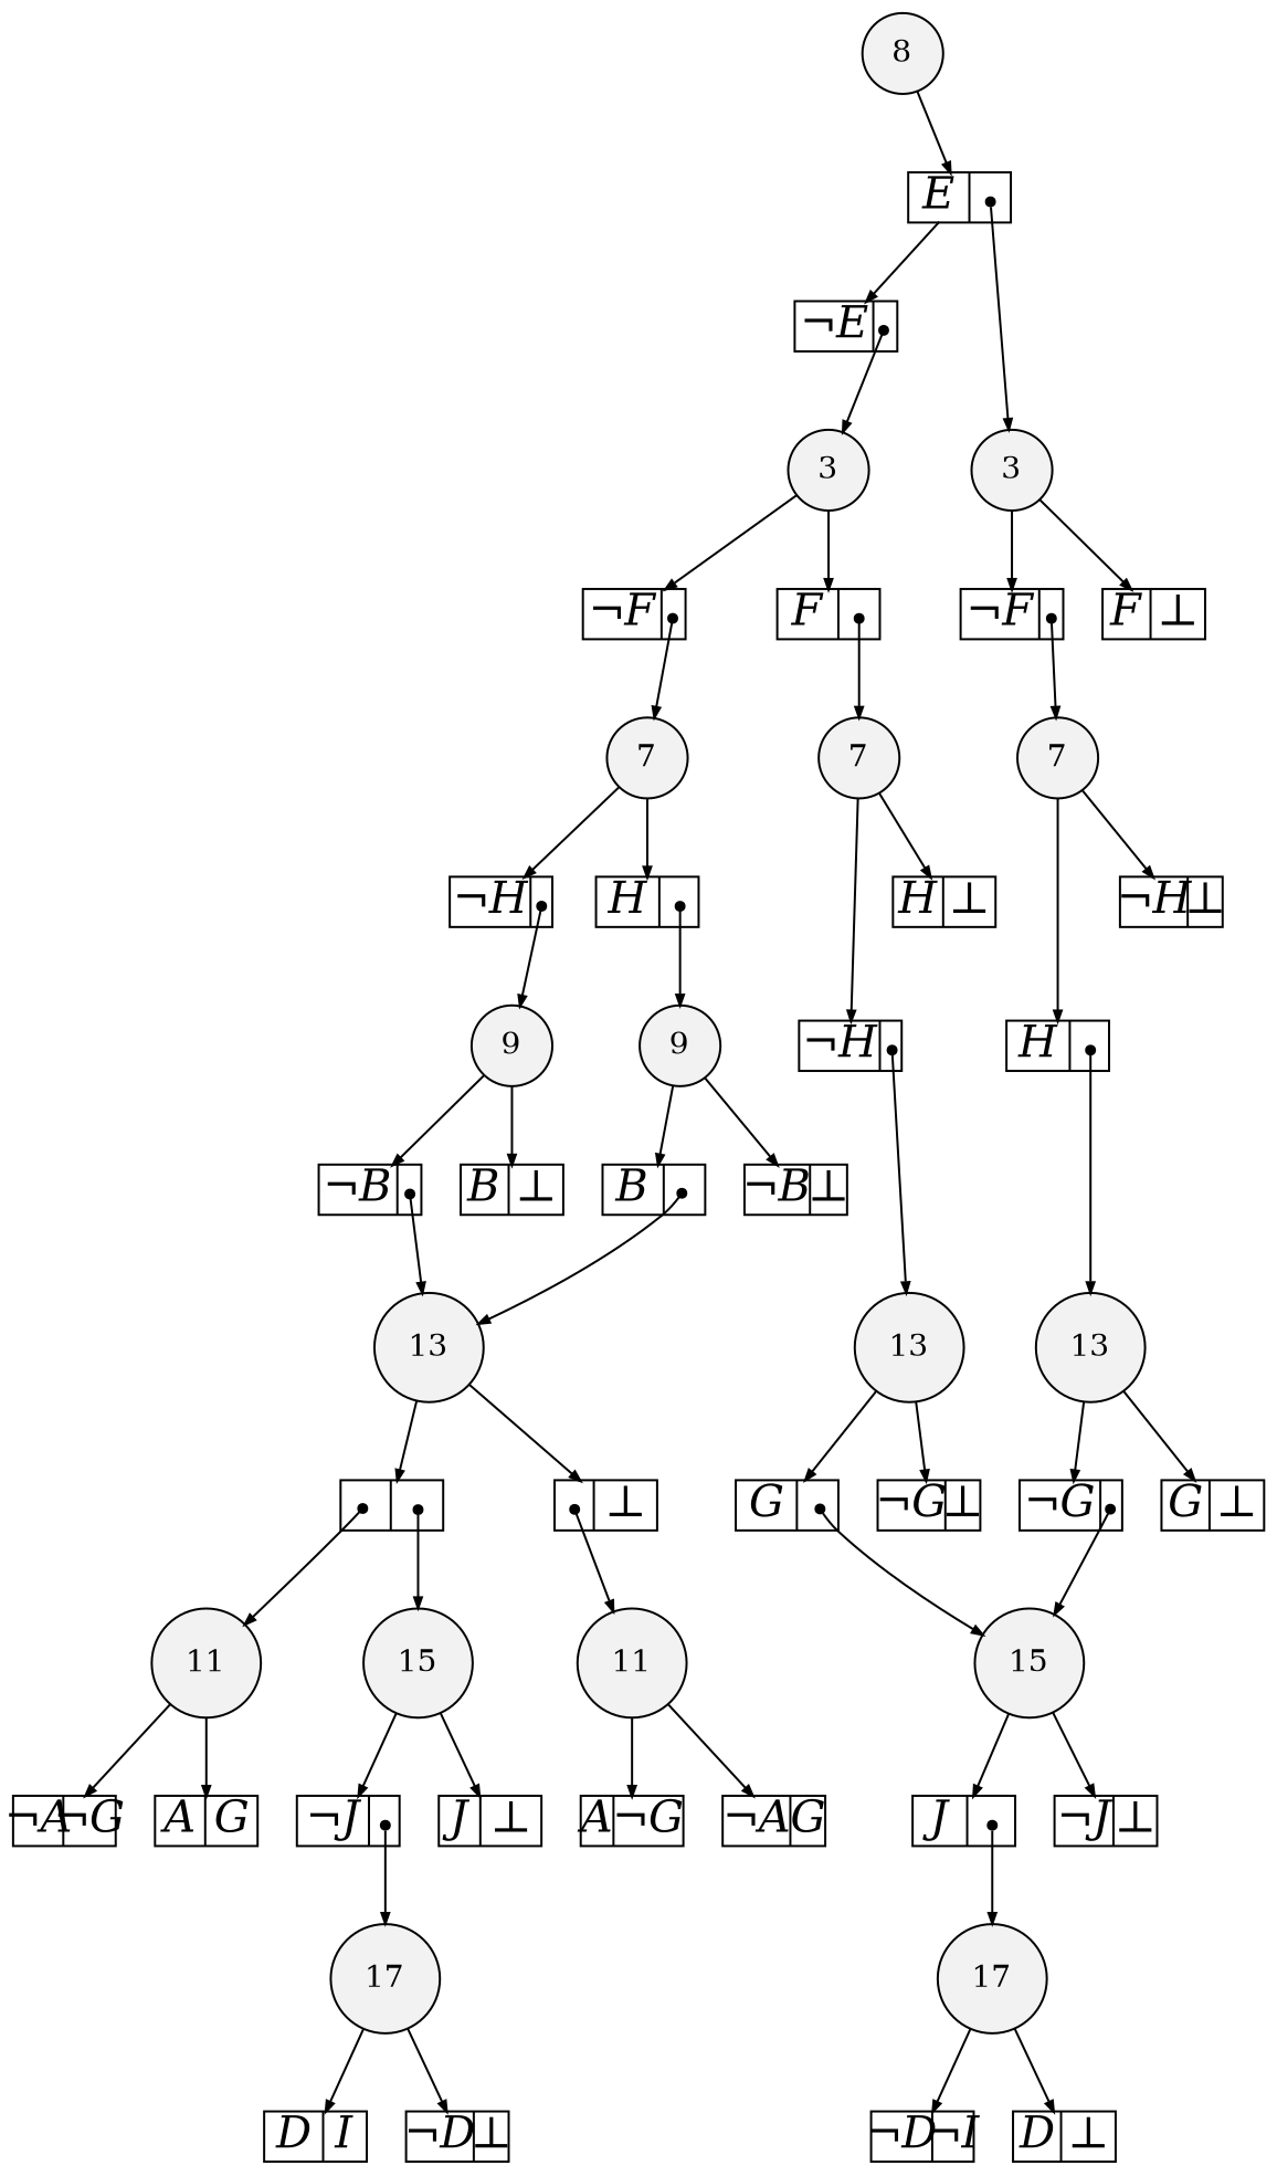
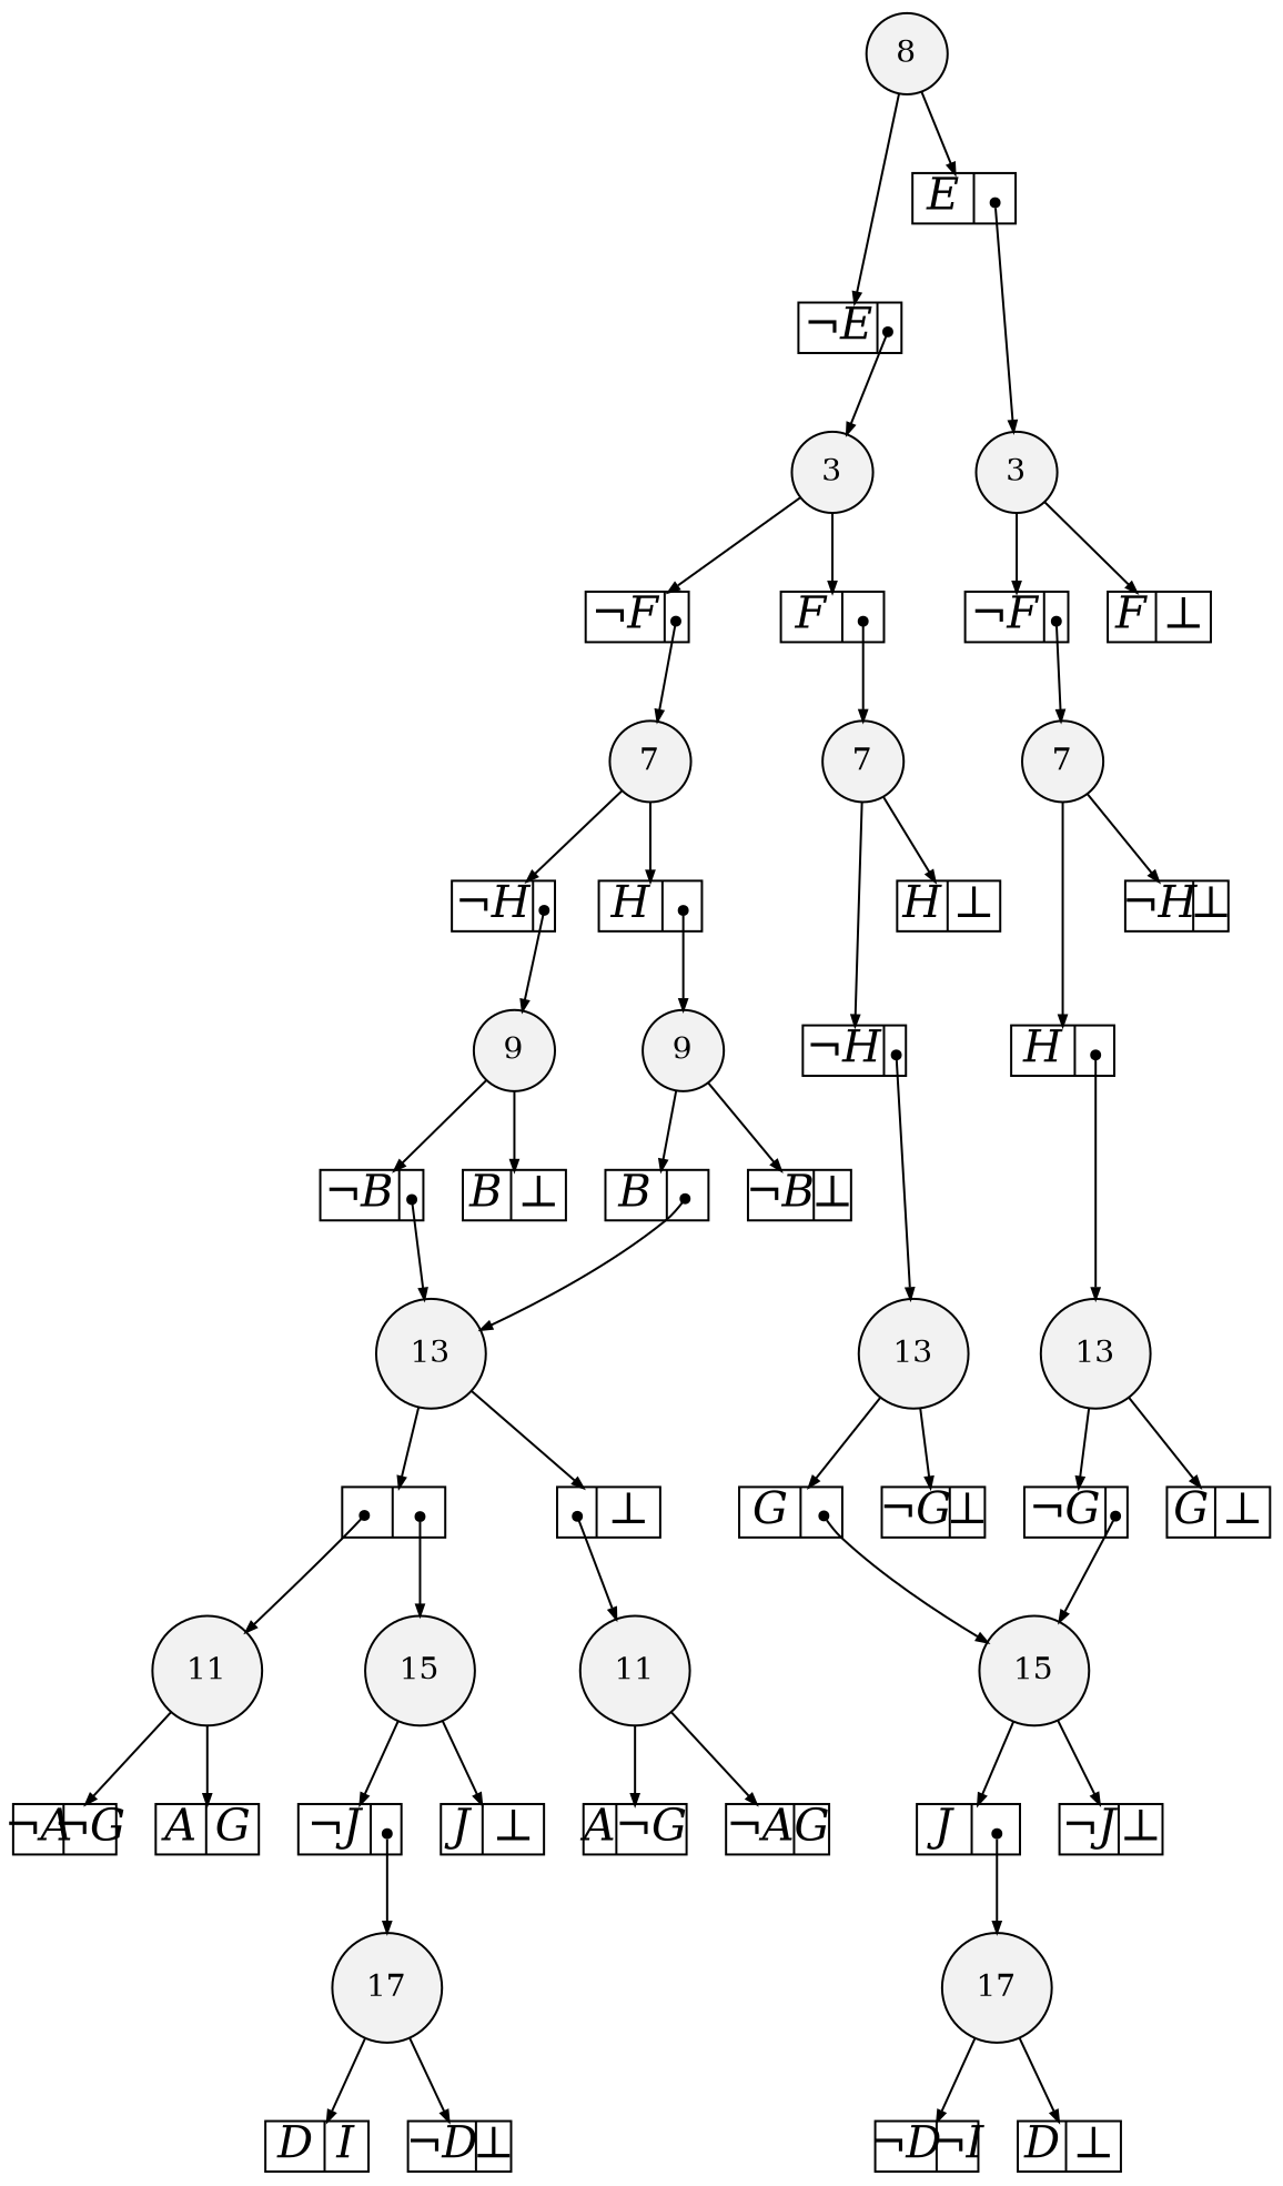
  digraph {
    node [fillcolor=white shape=record style=filled fixedsize=true fontname="Times-Italic" fontsize=20]
    edge [arrowsize=.50]
    n1 [fillcolor=gray95 height=.25 label=17 shape=circle width=.25 fixedsize="" fontname="" fontsize=""]
    n2 [fillcolor=gray95 height=.25 label=17 shape=circle width=.25 fixedsize="" fontname="" fontsize=""]
    n3 [fillcolor=gray95 height=.25 label=15 shape=circle width=.25 fixedsize="" fontname="" fontsize=""]
    n4 [fillcolor=gray95 height=.25 label=15 shape=circle width=.25 fixedsize="" fontname="" fontsize=""]
    n5 [fillcolor=gray95 height=.25 label=13 shape=circle width=.25 fixedsize="" fontname="" fontsize=""]
    n6 [fillcolor=gray95 height=.25 label=13 shape=circle width=.25 fixedsize="" fontname="" fontsize=""]
    n7 [fillcolor=gray95 height=.25 label=13 shape=circle width=.25 fixedsize="" fontname="" fontsize=""]
    n8 [fillcolor=gray95 height=.25 label=11 shape=circle width=.25 fixedsize="" fontname="" fontsize=""]
    n9 [fillcolor=gray95 height=.25 label=11 shape=circle width=.25 fixedsize="" fontname="" fontsize=""]
    n10 [fillcolor=gray95 height=.25 label=9 shape=circle width=.25 fixedsize="" fontname="" fontsize=""]
    n11 [fillcolor=gray95 height=.25 label=9 shape=circle width=.25 fixedsize="" fontname="" fontsize=""]
    n12 [fillcolor=gray95 height=.25 label=7 shape=circle width=.25 fixedsize="" fontname="" fontsize=""]
    n13 [fillcolor=gray95 height=.25 label=7 shape=circle width=.25 fixedsize="" fontname="" fontsize=""]
    n14 [fillcolor=gray95 height=.25 label=7 shape=circle width=.25 fixedsize="" fontname="" fontsize=""]
    n15 [fillcolor=gray95 height=.25 label=3 shape=circle width=.25 fixedsize="" fontname="" fontsize=""]
    n16 [fillcolor=gray95 height=.25 label=3 shape=circle width=.25 fixedsize="" fontname="" fontsize=""]
    n17 [fillcolor=gray95 height=.25 label=8 shape=circle width=.25 fixedsize="" fontname="" fontsize=""]
    n18 [height=.30 label="<L>&not;D|<R>&not;I" width=.65]
    n19 [height=.30 label="<L>D|<R>&#8869;" width=.65]
    n20 [height=.30 label="<L>D|<R>I" width=.65]
    n21 [height=.30 label="<L>&not;D|<R>&#8869;" width=.65]
    n22 [height=.30 label="<L>J|<R>" width=.65]
    n23 [height=.30 label="<L>&not;J|<R>&#8869;" width=.65]
    n24 [height=.30 label="<L>&not;J|<R>" width=.65]
    n25 [height=.30 label="<L>J|<R>&#8869;" width=.65]
    n26 [height=.30 label="<L>G|<R>" width=.65]
    n27 [height=.30 label="<L>&not;G|<R>&#8869;" width=.65]
    n28 [height=.30 label="<L>|<R>" width=.65]
    n29 [height=.30 label="<L>|<R>&#8869;" width=.65]
    n30 [height=.30 label="<L>&not;G|<R>" width=.65]
    n31 [height=.30 label="<L>G|<R>&#8869;" width=.65]
    n32 [height=.30 label="<L>&not;A|<R>&not;G" width=.65]
    n33 [height=.30 label="<L>A|<R>G" width=.65]
    n34 [height=.30 label="<L>A|<R>&not;G" width=.65]
    n35 [height=.30 label="<L>&not;A|<R>G" width=.65]
    n36 [height=.30 label="<L>&not;B|<R>" width=.65]
    n37 [height=.30 label="<L>B|<R>&#8869;" width=.65]
    n38 [height=.30 label="<L>B|<R>" width=.65]
    n39 [height=.30 label="<L>&not;B|<R>&#8869;" width=.65]
    n40 [height=.30 label="<L>&not;H|<R>" width=.65]
    n41 [height=.30 label="<L>H|<R>&#8869;" width=.65]
    n42 [height=.30 label="<L>&not;H|<R>" width=.65]
    n43 [height=.30 label="<L>H|<R>" width=.65]
    n44 [height=.30 label="<L>H|<R>" width=.65]
    n45 [height=.30 label="<L>&not;H|<R>&#8869;" width=.65]
    n46 [height=.30 label="<L>F|<R>" width=.65]
    n47 [height=.30 label="<L>&not;F|<R>" width=.65]
    n48 [height=.30 label="<L>&not;F|<R>" width=.65]
    n49 [height=.30 label="<L>F|<R>&#8869;" width=.65]
    n50 [height=.30 label="<L>&not;E|<R>" width=.65]
    n51 [height=.30 label="<L>E|<R>" width=.65]
    subgraph sub_1 {
      rank=same
      n1
      n2
    }
    subgraph sub_2 {
      rank=same
      n3
      n4
    }
    subgraph sub_3 {
      rank=same
      n5
      n6
      n7
    }
    subgraph sub_4 {
      rank=same
      n8
      n9
    }
    subgraph sub_5 {
      rank=same
      n10
      n11
    }
    subgraph sub_6 {
      rank=same
      n12
      n13
      n14
    }
    subgraph sub_7 {
      rank=same
      n15
      n16
    }
    subgraph sub_8 {
      rank=same
      n17
    }
    n1 -> n18
    n1 -> n19
    n2 -> n20
    n2 -> n21
    n3 -> n22
    n3 -> n23
    n4 -> n24
    n4 -> n25
    n5 -> n26
    n5 -> n27
    n6 -> n28
    n6 -> n29
    n7 -> n30
    n7 -> n31
    n8 -> n32
    n8 -> n33
    n9 -> n34
    n9 -> n35
    n10 -> n36
    n10 -> n37
    n11 -> n38
    n11 -> n39
    n12 -> n40
    n12 -> n41
    n13 -> n42
    n13 -> n43
    n14 -> n44
    n14 -> n45
    n15 -> n46
    n15 -> n47
    n16 -> n48
    n16 -> n49
-   n51 -> n50
+   n17 -> n50
    n17 -> n51
    n22 -> n1 [arrowtail=dot dir=both tailclip=false tailport="R:c"]
    n24 -> n2 [arrowtail=dot dir=both tailclip=false tailport="R:c"]
    n26 -> n3 [arrowtail=dot dir=both tailclip=false tailport="R:c"]
    n28 -> n4 [arrowtail=dot dir=both tailclip=false tailport="R:c"]
    n28 -> n8 [arrowtail=dot dir=both tailclip=false tailport="L:c"]
    n29 -> n9 [arrowtail=dot dir=both tailclip=false tailport="L:c"]
    n30 -> n3 [arrowtail=dot dir=both tailclip=false tailport="R:c"]
    n36 -> n6 [arrowtail=dot dir=both tailclip=false tailport="R:c"]
    n38 -> n6 [arrowtail=dot dir=both tailclip=false tailport="R:c"]
    n40 -> n5 [arrowtail=dot dir=both tailclip=false tailport="R:c"]
    n42 -> n10 [arrowtail=dot dir=both tailclip=false tailport="R:c"]
    n43 -> n11 [arrowtail=dot dir=both tailclip=false tailport="R:c"]
    n44 -> n7 [arrowtail=dot dir=both tailclip=false tailport="R:c"]
    n46 -> n12 [arrowtail=dot dir=both tailclip=false tailport="R:c"]
    n47 -> n13 [arrowtail=dot dir=both tailclip=false tailport="R:c"]
    n48 -> n14 [arrowtail=dot dir=both tailclip=false tailport="R:c"]
    n50 -> n15 [arrowtail=dot dir=both tailclip=false tailport="R:c"]
    n51 -> n16 [arrowtail=dot dir=both tailclip=false tailport="R:c"]
  }
